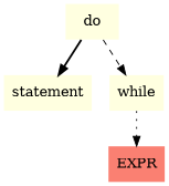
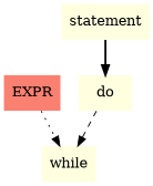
  digraph {
    ordering=out
    node [color=teal fillcolor=lightyellow shape=plaintext style=filled]
    do
    statement [color=purple]
    while
    EXPR [fillcolor=salmon]
-   do -> statement [style=bold]
+   statement -> do [style=bold]
    do -> while [style=dashed]
-   while -> EXPR [style=dotted]
+   EXPR -> while [style=dotted]
  }
